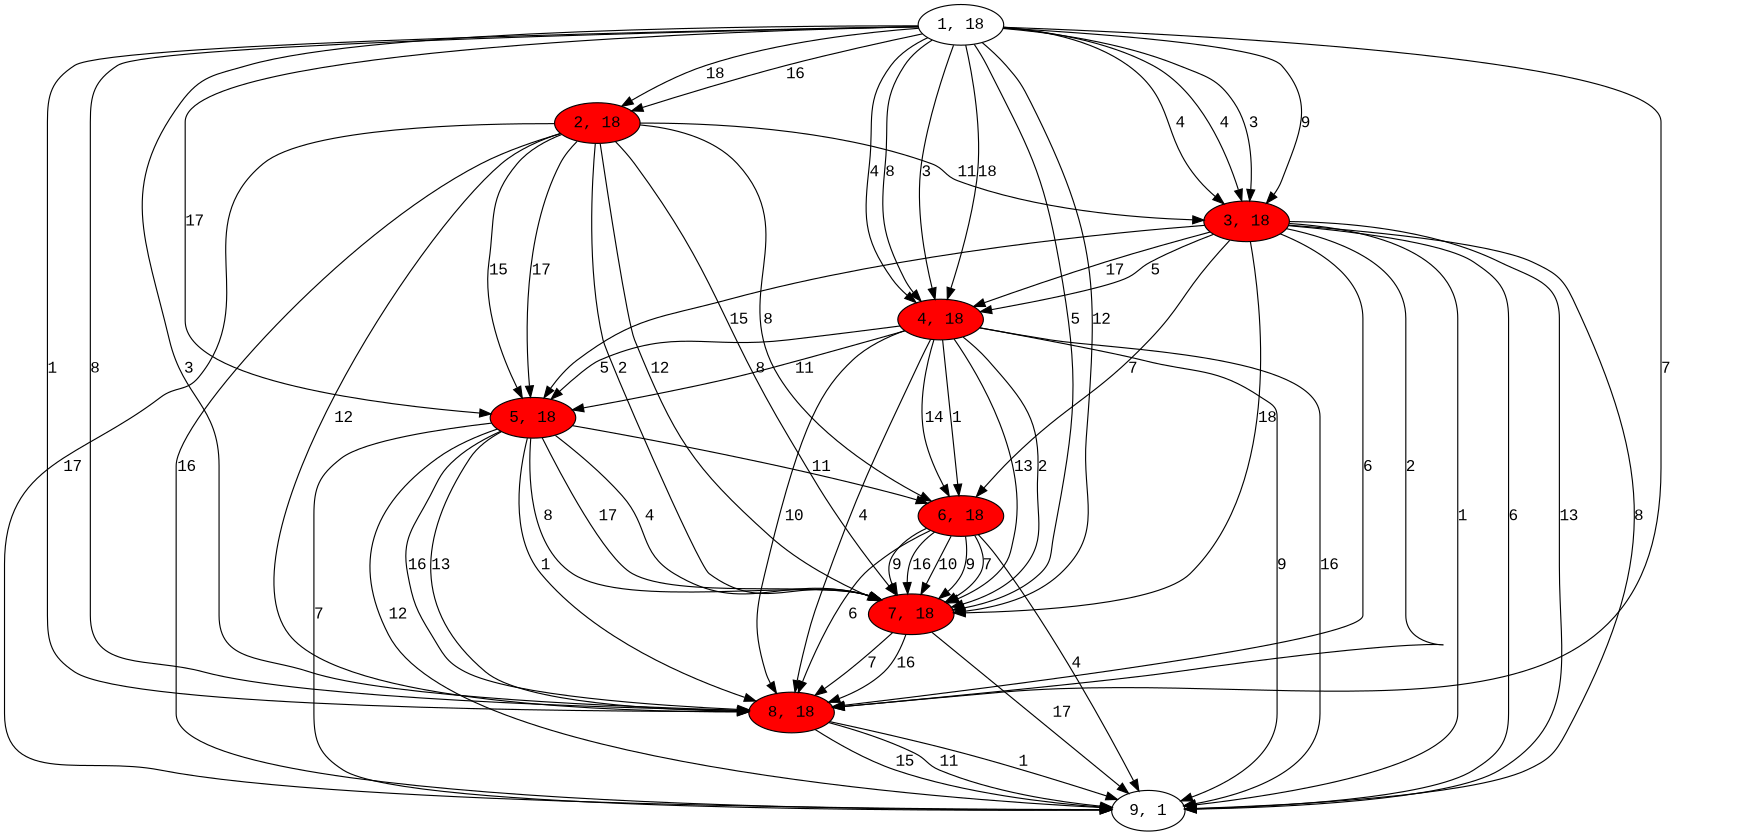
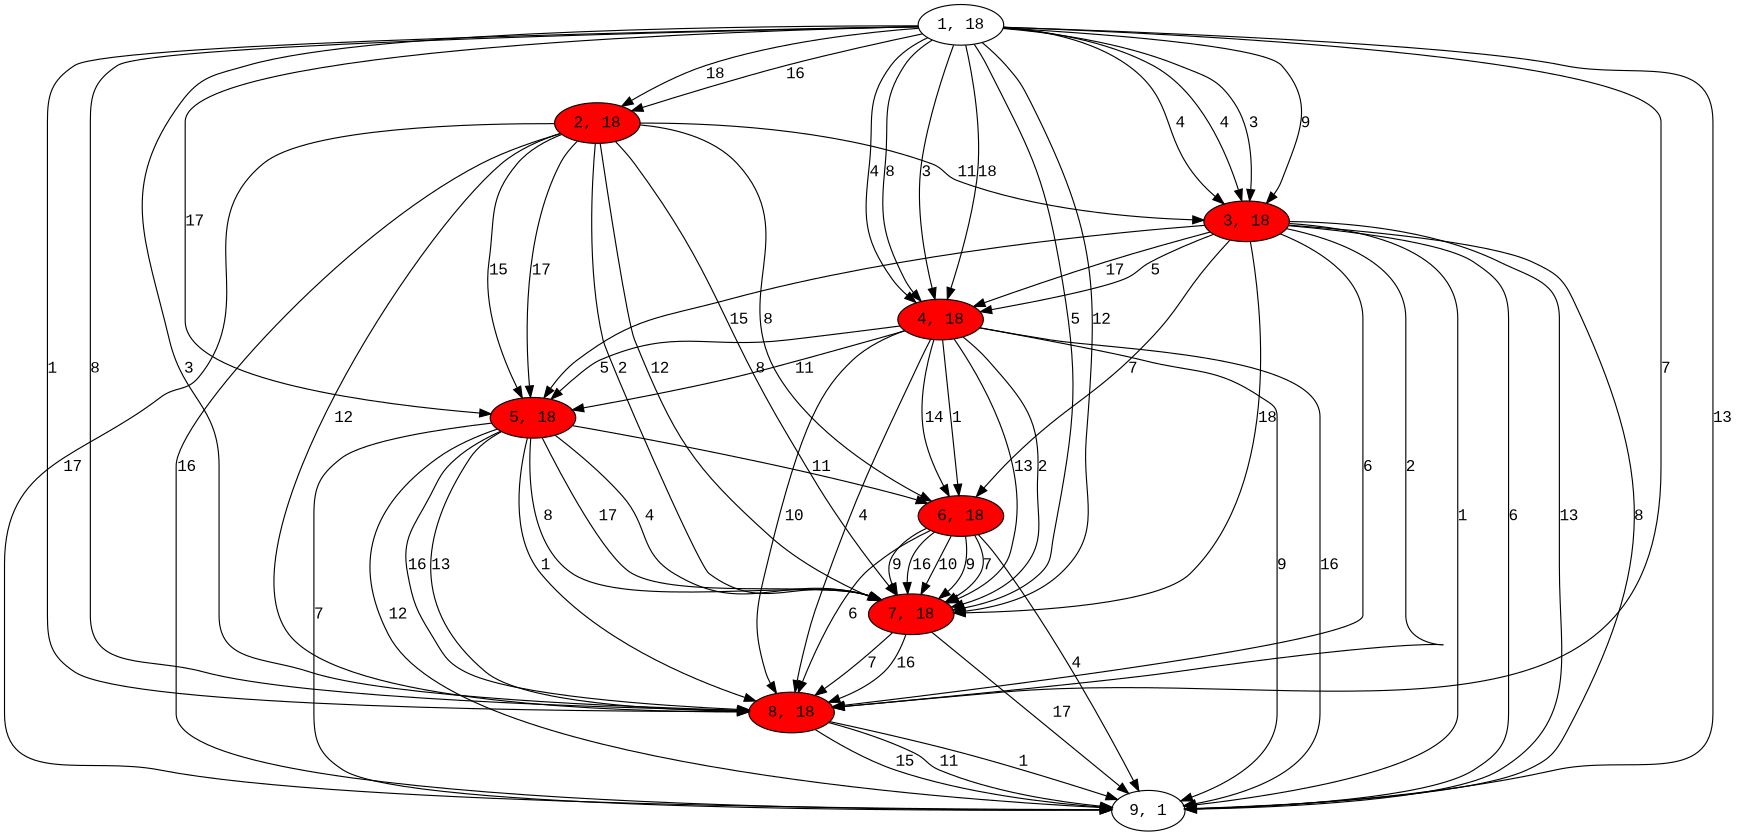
  digraph {
    fontname="Liberation Mono"
    node [fontname="Liberation Mono" fillcolor=red style=filled]
    edge [fontname="Liberation Mono"]
    n1 [label="1, 18" fillcolor="" style=""]
    n2 [label="2, 18"]
    n3 [label="3, 18"]
    n4 [label="4, 18"]
    n5 [label="5, 18"]
    n6 [label="7, 18"]
    n7 [label="8, 18"]
    n8 [label="9, 1" fillcolor="" style=""]
    n9 [label="6, 18"]
    n1 -> n2 [label=16]
    n1 -> n2 [label=18]
    n1 -> n3 [label=9]
    n1 -> n3 [label=4]
    n1 -> n3 [label=4]
    n1 -> n3 [label=3]
    n1 -> n4 [label=8]
    n1 -> n4 [label=3]
    n1 -> n4 [label=18]
    n1 -> n4 [label=4]
    n1 -> n5 [label=17]
    n1 -> n6 [label=5]
    n1 -> n6 [label=12]
    n1 -> n7 [label=7]
    n1 -> n7 [label=1]
    n1 -> n7 [label=8]
    n1 -> n7 [label=3]
+   n1 -> n8 [label=13]
    n2 -> n3 [label=11]
    n2 -> n5 [label=15]
    n2 -> n5 [label=17]
    n2 -> n6 [label=8]
    n2 -> n6 [label=2]
    n2 -> n6 [label=12]
    n2 -> n7 [label=12]
    n2 -> n8 [label=17]
    n2 -> n8 [label=16]
    n2 -> n9 [label=8]
    n3 -> n4 [label=17]
    n3 -> n4 [label=5]
    n3 -> n5 [label=15]
    n3 -> n6 [label=18]
    n3 -> n7 [label=6]
    n3 -> n7 [label=2]
    n3 -> n8 [label=6]
    n3 -> n8 [label=13]
    n3 -> n8 [label=8]
    n3 -> n8 [label=1]
    n3 -> n9 [label=7]
    n4 -> n5 [label=11]
    n4 -> n5 [label=5]
    n4 -> n6 [label=13]
    n4 -> n6 [label=2]
    n4 -> n7 [label=10]
    n4 -> n7 [label=4]
    n4 -> n8 [label=9]
    n4 -> n8 [label=16]
    n4 -> n9 [label=1]
    n4 -> n9 [label=14]
    n5 -> n6 [label=8]
    n5 -> n6 [label=17]
    n5 -> n6 [label=4]
    n5 -> n7 [label=13]
    n5 -> n7 [label=1]
    n5 -> n7 [label=16]
    n5 -> n8 [label=7]
    n5 -> n8 [label=12]
    n5 -> n9 [label=11]
    n6 -> n7 [label=16]
    n6 -> n7 [label=7]
    n6 -> n8 [label=17]
    n7 -> n8 [label=1]
    n7 -> n8 [label=15]
    n7 -> n8 [label=11]
    n9 -> n6 [label=16]
    n9 -> n6 [label=10]
    n9 -> n6 [label=9]
    n9 -> n6 [label=7]
    n9 -> n6 [label=9]
    n9 -> n7 [label=6]
    n9 -> n8 [label=4]
  }
